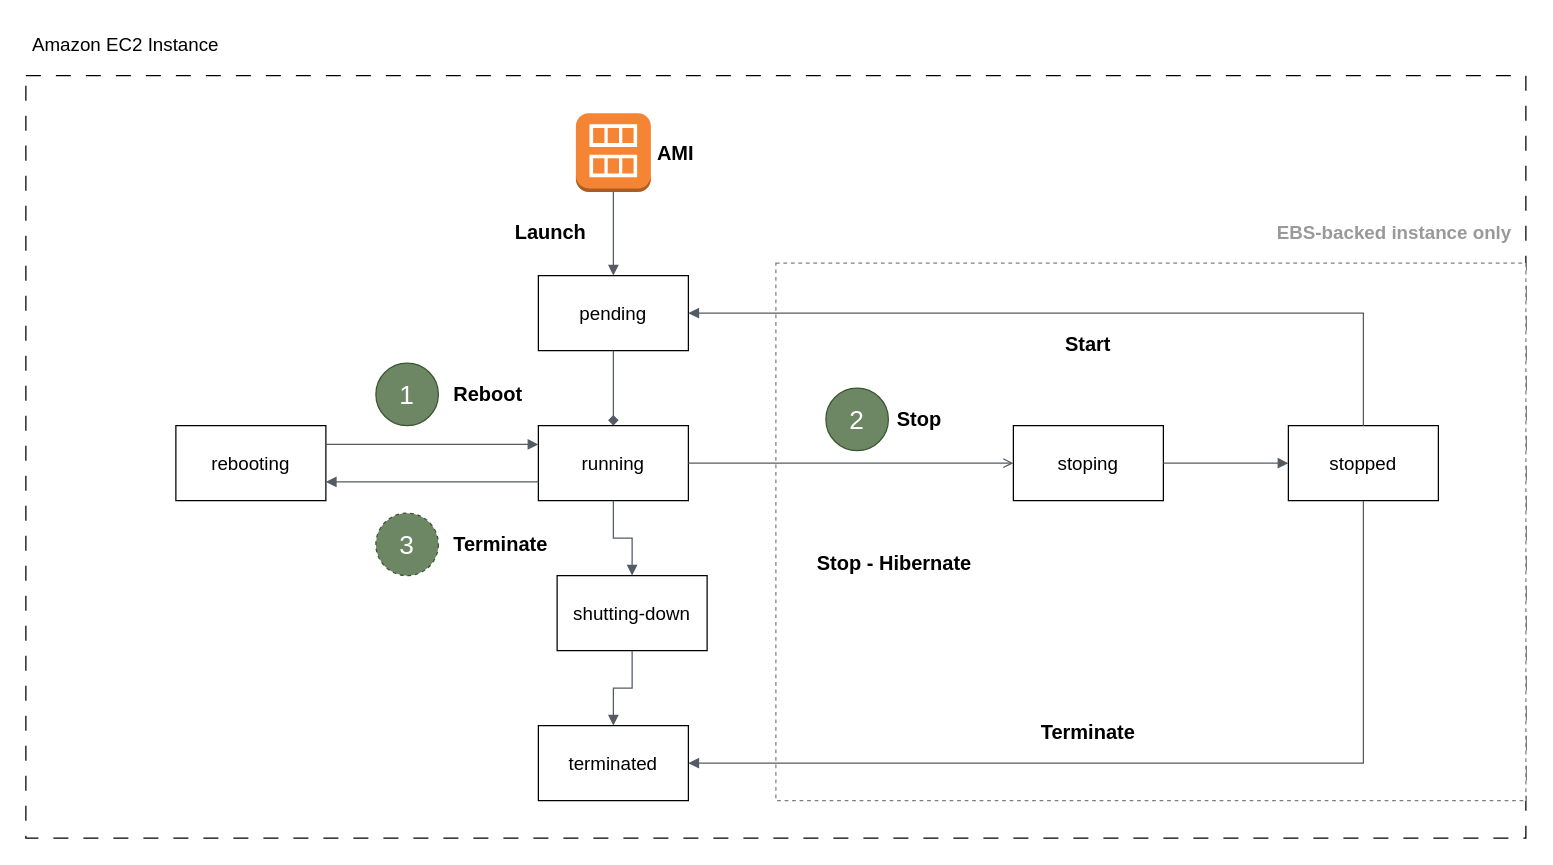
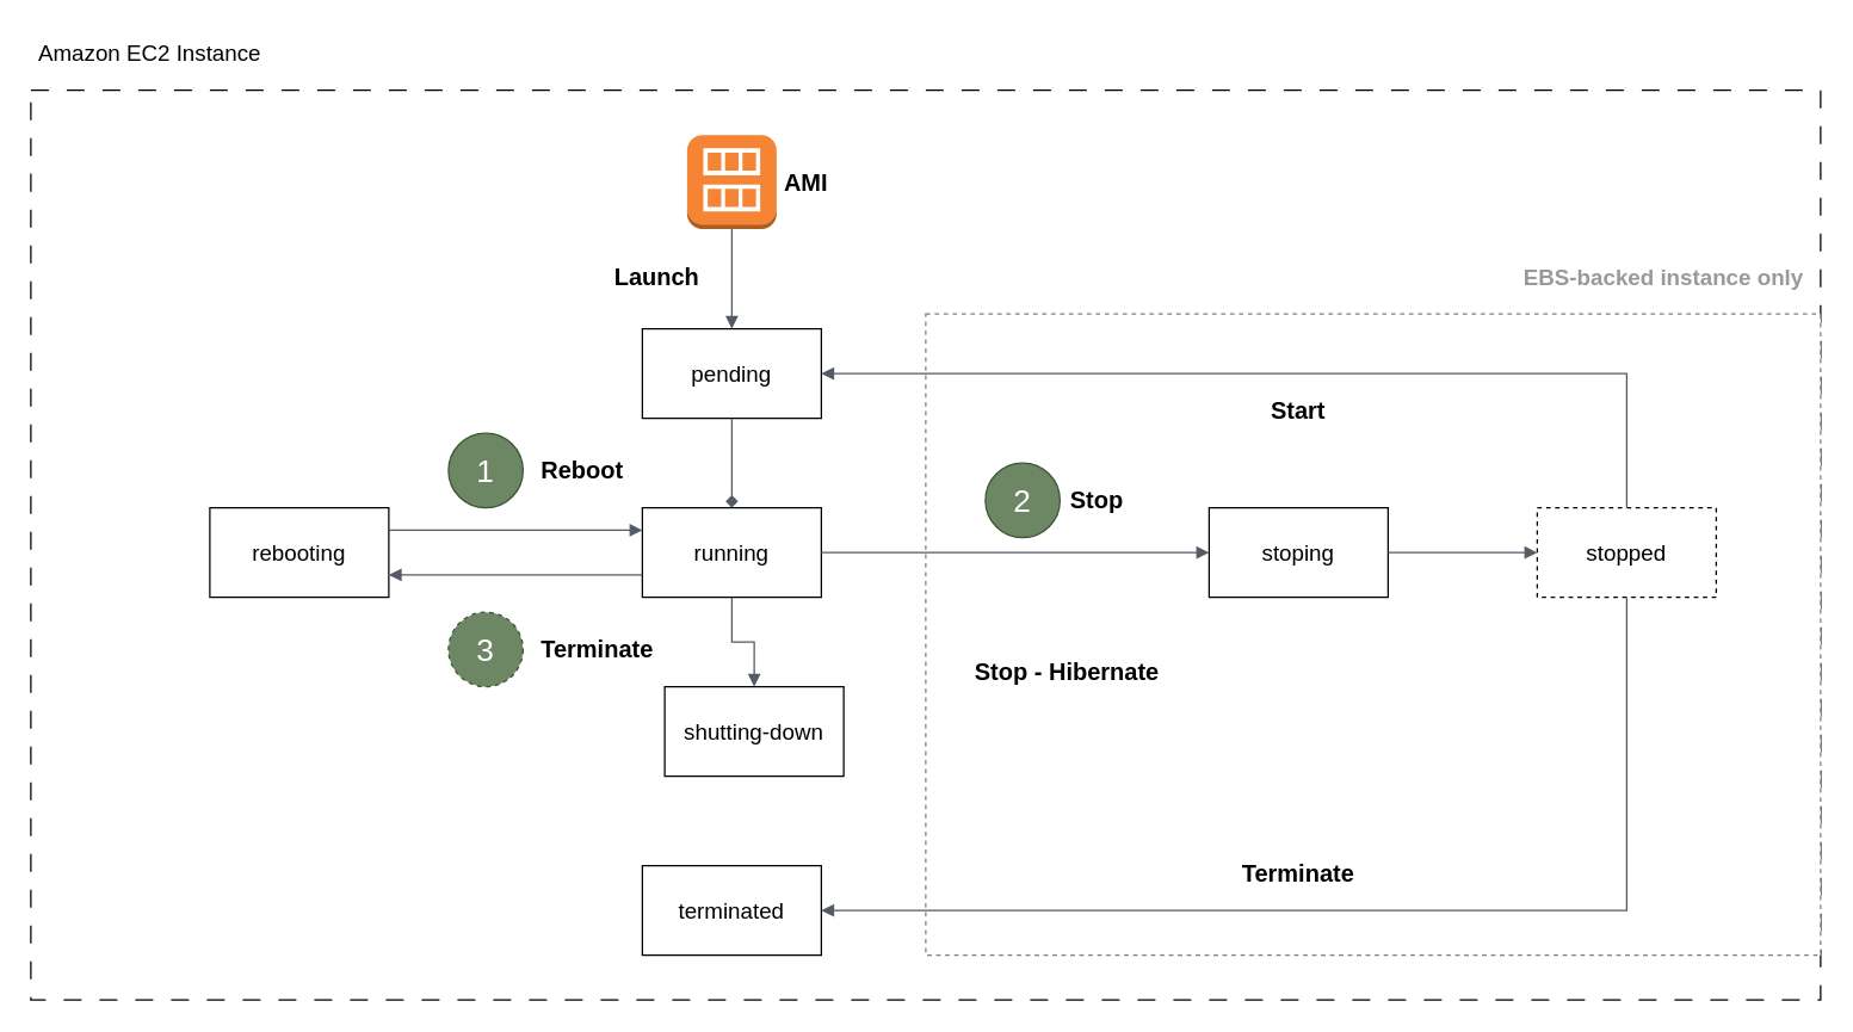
  <mxCell id="0" />
  <mxCell id="1" parent="0" />
  <mxCell id="2" value="" style="rounded=0;whiteSpace=wrap;html=1;dashed=1;dashPattern=12 12;fontSize=15;fontStyle=0" vertex="1" parent="1"><mxGeometry x="20" y="60" width="1200" height="610" as="geometry" /></mxCell>
  <mxCell id="3" value="" style="rounded=0;whiteSpace=wrap;html=1;dashed=1;fontSize=15;fontStyle=0;strokeColor=#808080;fontColor=#808080;" vertex="1" parent="1"><mxGeometry x="620" y="210" width="600" height="430" as="geometry" /></mxCell>
  <mxCell id="4" value="terminated" style="rounded=0;whiteSpace=wrap;html=1;fontSize=15;fontStyle=0" vertex="1" parent="1"><mxGeometry x="430" y="580" width="120" height="60" as="geometry" /></mxCell>
  <mxCell id="5" value="shutting-down" style="rounded=0;whiteSpace=wrap;html=1;fontSize=15;fontStyle=0" vertex="1" parent="1"><mxGeometry x="445" y="460" width="120" height="60" as="geometry" /></mxCell>
  <mxCell id="6" value="pending" style="rounded=0;whiteSpace=wrap;html=1;fontSize=15;fontStyle=0" vertex="1" parent="1"><mxGeometry x="430" y="220" width="120" height="60" as="geometry" /></mxCell>
  <mxCell id="7" value="rebooting" style="rounded=0;whiteSpace=wrap;html=1;fontSize=15;fontStyle=0" vertex="1" parent="1"><mxGeometry x="140" y="340" width="120" height="60" as="geometry" /></mxCell>
  <mxCell id="8" value="running" style="rounded=0;whiteSpace=wrap;html=1;fontSize=15;fontStyle=0" vertex="1" parent="1"><mxGeometry x="430" y="340" width="120" height="60" as="geometry" /></mxCell>
  <mxCell id="9" value="stoping" style="rounded=0;whiteSpace=wrap;html=1;fontSize=15;fontStyle=0" vertex="1" parent="1"><mxGeometry x="810" y="340" width="120" height="60" as="geometry" /></mxCell>
- <mxCell id="10" value="stopped" style="rounded=0;whiteSpace=wrap;html=1;fontSize=15;fontStyle=0" vertex="1" parent="1"><mxGeometry x="1030" y="340" width="120" height="60" as="geometry" /></mxCell>
+ <mxCell id="10" value="stopped" style="rounded=0;whiteSpace=wrap;html=1;fontSize=15;fontStyle=0;dashed=1;" vertex="1" parent="1"><mxGeometry x="1030" y="340" width="120" height="60" as="geometry" /></mxCell>
  <mxCell id="11" value="" style="outlineConnect=0;dashed=0;verticalLabelPosition=bottom;verticalAlign=top;align=center;html=1;shape=mxgraph.aws3.ami;fillColor=#F58534;gradientColor=none;fontSize=15;fontStyle=0" vertex="1" parent="1"><mxGeometry x="460" y="90" width="60" height="63" as="geometry" /></mxCell>
- <mxCell id="12" value="" style="edgeStyle=orthogonalEdgeStyle;html=1;endArrow=open;elbow=vertical;startArrow=none;endFill=1;strokeColor=#545B64;rounded=0;exitX=1;exitY=0.5;exitDx=0;exitDy=0;entryX=0;entryY=0.5;entryDx=0;entryDy=0;fontSize=15;fontStyle=0;" edge="1" parent="1" source="8" target="9"><mxGeometry width="100" relative="1" as="geometry"><mxPoint x="650" y="369.5" as="sourcePoint" /><mxPoint x="750" y="369.5" as="targetPoint" /></mxGeometry></mxCell>
+ <mxCell id="12" value="" style="edgeStyle=orthogonalEdgeStyle;html=1;endArrow=block;elbow=vertical;startArrow=none;endFill=1;strokeColor=#545B64;rounded=0;exitX=1;exitY=0.5;exitDx=0;exitDy=0;entryX=0;entryY=0.5;entryDx=0;entryDy=0;fontSize=15;fontStyle=0" edge="1" parent="1" source="8" target="9"><mxGeometry width="100" relative="1" as="geometry"><mxPoint x="650" y="369.5" as="sourcePoint" /><mxPoint x="750" y="369.5" as="targetPoint" /></mxGeometry></mxCell>
  <mxCell id="13" value="" style="edgeStyle=orthogonalEdgeStyle;html=1;endArrow=block;elbow=vertical;startArrow=none;endFill=1;strokeColor=#545B64;rounded=0;exitX=1;exitY=0.5;exitDx=0;exitDy=0;entryX=0;entryY=0.5;entryDx=0;entryDy=0;fontSize=15;fontStyle=0" edge="1" parent="1" source="9" target="10"><mxGeometry width="100" relative="1" as="geometry"><mxPoint x="940" y="369.5" as="sourcePoint" /><mxPoint x="1040" y="369.5" as="targetPoint" /></mxGeometry></mxCell>
  <mxCell id="14" value="" style="edgeStyle=orthogonalEdgeStyle;html=1;endArrow=block;elbow=vertical;startArrow=none;endFill=1;strokeColor=#545B64;rounded=0;exitX=1;exitY=0.25;exitDx=0;exitDy=0;entryX=0;entryY=0.25;entryDx=0;entryDy=0;fontSize=15;fontStyle=0" edge="1" parent="1" source="7" target="8"><mxGeometry width="100" relative="1" as="geometry"><mxPoint x="300" y="360" as="sourcePoint" /><mxPoint x="400" y="360" as="targetPoint" /></mxGeometry></mxCell>
  <mxCell id="15" value="" style="edgeStyle=orthogonalEdgeStyle;html=1;endArrow=none;elbow=vertical;startArrow=block;startFill=1;strokeColor=#545B64;rounded=0;exitX=1;exitY=0.75;exitDx=0;exitDy=0;entryX=0;entryY=0.75;entryDx=0;entryDy=0;fontSize=15;fontStyle=0" edge="1" parent="1" source="7" target="8"><mxGeometry width="100" relative="1" as="geometry"><mxPoint x="300" y="380" as="sourcePoint" /><mxPoint x="400" y="380" as="targetPoint" /></mxGeometry></mxCell>
  <mxCell id="16" value="2" style="ellipse;whiteSpace=wrap;html=1;aspect=fixed;fillColor=#6d8764;fontColor=#ffffff;strokeColor=#3A5431;fontSize=21;fontStyle=0" vertex="1" parent="1"><mxGeometry x="660" y="310" width="50" height="50" as="geometry" /></mxCell>
  <mxCell id="17" value="3" style="ellipse;whiteSpace=wrap;html=1;aspect=fixed;fillColor=#6d8764;fontColor=#ffffff;strokeColor=#3A5431;fontSize=21;fontStyle=0;dashed=1;" vertex="1" parent="1"><mxGeometry x="300" y="410" width="50" height="50" as="geometry" /></mxCell>
  <mxCell id="18" value="1" style="ellipse;whiteSpace=wrap;html=1;aspect=fixed;fillColor=#6d8764;fontColor=#ffffff;strokeColor=#3A5431;fontSize=21;fontStyle=0" vertex="1" parent="1"><mxGeometry x="300" y="290" width="50" height="50" as="geometry" /></mxCell>
  <mxCell id="19" value="Reboot" style="text;strokeColor=none;align=center;fillColor=none;html=1;verticalAlign=middle;whiteSpace=wrap;rounded=0;fontSize=16;fontStyle=1" vertex="1" parent="1"><mxGeometry x="360" y="300" width="60" height="30" as="geometry" /></mxCell>
  <mxCell id="20" value="Stop" style="text;strokeColor=none;align=center;fillColor=none;html=1;verticalAlign=middle;whiteSpace=wrap;rounded=0;fontSize=16;fontStyle=1" vertex="1" parent="1"><mxGeometry x="710" y="320" width="50" height="30" as="geometry" /></mxCell>
  <mxCell id="21" value="Terminate" style="text;strokeColor=none;align=center;fillColor=none;html=1;verticalAlign=middle;whiteSpace=wrap;rounded=0;fontSize=16;fontStyle=1" vertex="1" parent="1"><mxGeometry x="360" y="420" width="80" height="30" as="geometry" /></mxCell>
  <mxCell id="22" value="EBS-backed instance only" style="text;strokeColor=none;align=center;fillColor=none;html=1;verticalAlign=middle;whiteSpace=wrap;rounded=0;fontSize=15;fontStyle=1;fontColor=#999999;" vertex="1" parent="1"><mxGeometry x="1020" y="170" width="190" height="30" as="geometry" /></mxCell>
  <mxCell id="23" value="AMI" style="text;strokeColor=none;align=center;fillColor=none;html=1;verticalAlign=middle;whiteSpace=wrap;rounded=0;fontSize=16;fontStyle=1" vertex="1" parent="1"><mxGeometry x="520" y="106.5" width="40" height="30" as="geometry" /></mxCell>
  <mxCell id="24" value="" style="edgeStyle=orthogonalEdgeStyle;html=1;endArrow=block;elbow=vertical;startArrow=none;endFill=1;strokeColor=#545B64;rounded=0;exitX=0.5;exitY=1;exitDx=0;exitDy=0;exitPerimeter=0;fontSize=15;fontStyle=0" edge="1" parent="1" source="11" target="6"><mxGeometry width="100" relative="1" as="geometry"><mxPoint x="600" y="210" as="sourcePoint" /><mxPoint x="700" y="210" as="targetPoint" /></mxGeometry></mxCell>
  <mxCell id="25" value="" style="edgeStyle=orthogonalEdgeStyle;html=1;endArrow=diamond;elbow=vertical;startArrow=none;endFill=1;strokeColor=#545B64;rounded=0;entryX=0.5;entryY=0;entryDx=0;entryDy=0;fontSize=15;fontStyle=0;" edge="1" parent="1" source="6" target="8"><mxGeometry width="100" relative="1" as="geometry"><mxPoint x="489.5" y="280" as="sourcePoint" /><mxPoint x="489.5" y="347" as="targetPoint" /></mxGeometry></mxCell>
  <mxCell id="26" value="" style="edgeStyle=orthogonalEdgeStyle;html=1;endArrow=block;elbow=vertical;startArrow=none;endFill=1;strokeColor=#545B64;rounded=0;fontSize=15;fontStyle=0" edge="1" parent="1" source="8" target="5"><mxGeometry width="100" relative="1" as="geometry"><mxPoint x="489.5" y="400" as="sourcePoint" /><mxPoint x="489.5" y="467" as="targetPoint" /></mxGeometry></mxCell>
- <mxCell id="27" value="" style="edgeStyle=orthogonalEdgeStyle;html=1;endArrow=block;elbow=vertical;startArrow=none;endFill=1;strokeColor=#545B64;rounded=0;fontSize=15;fontStyle=0" edge="1" parent="1" source="5" target="4"><mxGeometry width="100" relative="1" as="geometry"><mxPoint x="489.5" y="520" as="sourcePoint" /><mxPoint x="489.5" y="587" as="targetPoint" /></mxGeometry></mxCell>
  <mxCell id="28" value="Stop - Hibernate" style="text;strokeColor=none;align=center;fillColor=none;html=1;verticalAlign=middle;whiteSpace=wrap;rounded=0;fontSize=16;fontStyle=1" vertex="1" parent="1"><mxGeometry x="650" y="435" width="130" height="30" as="geometry" /></mxCell>
  <mxCell id="29" value="" style="edgeStyle=orthogonalEdgeStyle;html=1;endArrow=none;elbow=vertical;startArrow=block;startFill=1;strokeColor=#545B64;rounded=0;entryX=0.5;entryY=0;entryDx=0;entryDy=0;fontSize=15;fontStyle=0" edge="1" parent="1" source="6" target="10"><mxGeometry width="100" relative="1" as="geometry"><mxPoint x="550" y="249.5" as="sourcePoint" /><mxPoint x="650" y="249.5" as="targetPoint" /></mxGeometry></mxCell>
  <mxCell id="30" value="" style="edgeStyle=orthogonalEdgeStyle;html=1;endArrow=none;elbow=vertical;startArrow=block;startFill=1;strokeColor=#545B64;rounded=0;entryX=0.5;entryY=1;entryDx=0;entryDy=0;exitX=1;exitY=0.5;exitDx=0;exitDy=0;fontSize=15;fontStyle=0" edge="1" parent="1" source="4" target="10"><mxGeometry width="100" relative="1" as="geometry"><mxPoint x="720" y="480" as="sourcePoint" /><mxPoint x="820" y="480" as="targetPoint" /></mxGeometry></mxCell>
  <mxCell id="31" value="Launch" style="text;strokeColor=none;align=center;fillColor=none;html=1;verticalAlign=middle;whiteSpace=wrap;rounded=0;fontSize=16;fontStyle=1" vertex="1" parent="1"><mxGeometry x="410" y="170" width="60" height="30" as="geometry" /></mxCell>
  <mxCell id="32" value="Amazon EC2 Instance" style="text;strokeColor=none;align=center;fillColor=none;html=1;verticalAlign=middle;whiteSpace=wrap;rounded=0;fontSize=15;fontStyle=0" vertex="1" parent="1"><mxGeometry x="20" y="20" width="160" height="30" as="geometry" /></mxCell>
  <mxCell id="33" value="Start" style="text;strokeColor=none;align=center;fillColor=none;html=1;verticalAlign=middle;whiteSpace=wrap;rounded=0;fontSize=16;fontStyle=1" vertex="1" parent="1"><mxGeometry x="825" y="260" width="90" height="30" as="geometry" /></mxCell>
  <mxCell id="34" value="Terminate" style="text;strokeColor=none;align=center;fillColor=none;html=1;verticalAlign=middle;whiteSpace=wrap;rounded=0;fontSize=16;fontStyle=1" vertex="1" parent="1"><mxGeometry x="825" y="570" width="90" height="30" as="geometry" /></mxCell>
  <mxCell id="35" style="edgeStyle=orthogonalEdgeStyle;rounded=0;orthogonalLoop=1;jettySize=auto;html=1;exitX=0.5;exitY=1;exitDx=0;exitDy=0;fontSize=15;fontStyle=0" edge="1" parent="1" source="33" target="33"><mxGeometry relative="1" as="geometry" /></mxCell>
